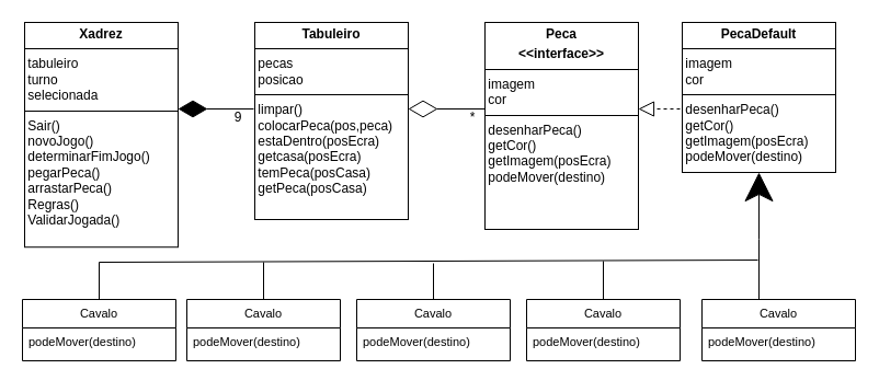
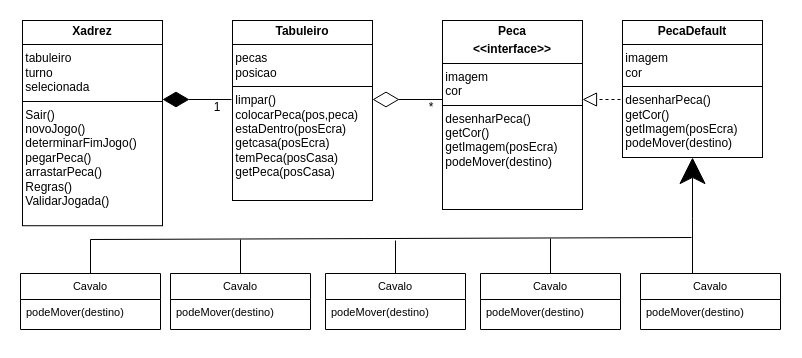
  <mxCell id="0" />
  <mxCell id="1" parent="0" />
  <mxCell id="2" value="" style="group" vertex="1" connectable="0" parent="1"><mxGeometry x="22" y="20" width="758" height="316" as="geometry" /></mxCell>
  <mxCell id="3" value="" style="group" vertex="1" connectable="0" parent="2"><mxGeometry width="758" height="316" as="geometry" /></mxCell>
  <mxCell id="4" value="" style="group" vertex="1" connectable="0" parent="3"><mxGeometry x="-2" y="253" width="760" height="56" as="geometry" /></mxCell>
  <mxCell id="5" value="Cavalo" style="swimlane;fontStyle=0;childLayout=stackLayout;horizontal=1;startSize=26;fillColor=none;horizontalStack=0;resizeParent=1;resizeParentMax=0;resizeLast=0;collapsible=1;marginBottom=0;whiteSpace=wrap;html=1;fontFamily=Helvetica;fontSize=11;fontColor=default;labelBackgroundColor=default;" vertex="1" parent="4"><mxGeometry width="140" height="56" as="geometry" /></mxCell>
  <mxCell id="6" value="podeMover(destino)" style="text;strokeColor=none;fillColor=none;align=left;verticalAlign=top;spacingLeft=4;spacingRight=4;overflow=hidden;rotatable=0;points=[[0,0.5],[1,0.5]];portConstraint=eastwest;whiteSpace=wrap;html=1;fontFamily=Helvetica;fontSize=11;fontColor=default;labelBackgroundColor=default;" vertex="1" parent="5"><mxGeometry y="26" width="140" height="30" as="geometry" /></mxCell>
  <mxCell id="7" value="Cavalo" style="swimlane;fontStyle=0;childLayout=stackLayout;horizontal=1;startSize=26;fillColor=none;horizontalStack=0;resizeParent=1;resizeParentMax=0;resizeLast=0;collapsible=1;marginBottom=0;whiteSpace=wrap;html=1;fontFamily=Helvetica;fontSize=11;fontColor=default;labelBackgroundColor=default;" vertex="1" parent="4"><mxGeometry x="150" width="140" height="56" as="geometry" /></mxCell>
  <mxCell id="8" value="podeMover(destino)" style="text;strokeColor=none;fillColor=none;align=left;verticalAlign=top;spacingLeft=4;spacingRight=4;overflow=hidden;rotatable=0;points=[[0,0.5],[1,0.5]];portConstraint=eastwest;whiteSpace=wrap;html=1;fontFamily=Helvetica;fontSize=11;fontColor=default;labelBackgroundColor=default;" vertex="1" parent="7"><mxGeometry y="26" width="140" height="30" as="geometry" /></mxCell>
  <mxCell id="9" value="Cavalo" style="swimlane;fontStyle=0;childLayout=stackLayout;horizontal=1;startSize=26;fillColor=none;horizontalStack=0;resizeParent=1;resizeParentMax=0;resizeLast=0;collapsible=1;marginBottom=0;whiteSpace=wrap;html=1;fontFamily=Helvetica;fontSize=11;fontColor=default;labelBackgroundColor=default;" vertex="1" parent="4"><mxGeometry x="305" width="140" height="56" as="geometry" /></mxCell>
  <mxCell id="10" value="podeMover(destino)" style="text;strokeColor=none;fillColor=none;align=left;verticalAlign=top;spacingLeft=4;spacingRight=4;overflow=hidden;rotatable=0;points=[[0,0.5],[1,0.5]];portConstraint=eastwest;whiteSpace=wrap;html=1;fontFamily=Helvetica;fontSize=11;fontColor=default;labelBackgroundColor=default;" vertex="1" parent="9"><mxGeometry y="26" width="140" height="30" as="geometry" /></mxCell>
  <mxCell id="11" value="Cavalo" style="swimlane;fontStyle=0;childLayout=stackLayout;horizontal=1;startSize=26;fillColor=none;horizontalStack=0;resizeParent=1;resizeParentMax=0;resizeLast=0;collapsible=1;marginBottom=0;whiteSpace=wrap;html=1;fontFamily=Helvetica;fontSize=11;fontColor=default;labelBackgroundColor=default;" vertex="1" parent="4"><mxGeometry x="620" width="140" height="56" as="geometry" /></mxCell>
  <mxCell id="12" value="podeMover(destino)" style="text;strokeColor=none;fillColor=none;align=left;verticalAlign=top;spacingLeft=4;spacingRight=4;overflow=hidden;rotatable=0;points=[[0,0.5],[1,0.5]];portConstraint=eastwest;whiteSpace=wrap;html=1;fontFamily=Helvetica;fontSize=11;fontColor=default;labelBackgroundColor=default;" vertex="1" parent="11"><mxGeometry y="26" width="140" height="30" as="geometry" /></mxCell>
  <mxCell id="13" value="Cavalo" style="swimlane;fontStyle=0;childLayout=stackLayout;horizontal=1;startSize=26;fillColor=none;horizontalStack=0;resizeParent=1;resizeParentMax=0;resizeLast=0;collapsible=1;marginBottom=0;whiteSpace=wrap;html=1;fontFamily=Helvetica;fontSize=11;fontColor=default;labelBackgroundColor=default;" vertex="1" parent="4"><mxGeometry x="460" width="140" height="56" as="geometry" /></mxCell>
  <mxCell id="14" value="podeMover(destino)" style="text;strokeColor=none;fillColor=none;align=left;verticalAlign=top;spacingLeft=4;spacingRight=4;overflow=hidden;rotatable=0;points=[[0,0.5],[1,0.5]];portConstraint=eastwest;whiteSpace=wrap;html=1;fontFamily=Helvetica;fontSize=11;fontColor=default;labelBackgroundColor=default;" vertex="1" parent="13"><mxGeometry y="26" width="140" height="30" as="geometry" /></mxCell>
  <mxCell id="15" value="" style="group" vertex="1" connectable="0" parent="3"><mxGeometry width="560" height="205.225" as="geometry" /></mxCell>
  <mxCell id="16" value="&lt;p style=&quot;margin:0px;margin-top:4px;text-align:center;&quot;&gt;&lt;b&gt;Xadrez&lt;/b&gt;&lt;/p&gt;&lt;hr size=&quot;1&quot; style=&quot;border-style:solid;&quot;&gt;&amp;nbsp;tabuleiro&lt;div&gt;&amp;nbsp;turno&lt;/div&gt;&lt;div&gt;&amp;nbsp;selecionada&lt;br&gt;&lt;hr size=&quot;1&quot; style=&quot;border-style:solid;&quot;&gt;&amp;nbsp;Sair()&lt;div&gt;&amp;nbsp;novoJogo()&lt;/div&gt;&lt;div&gt;&amp;nbsp;determinarFimJogo()&lt;/div&gt;&lt;div&gt;&amp;nbsp;pegarPeca()&lt;/div&gt;&lt;div&gt;&amp;nbsp;arrastarPeca()&lt;/div&gt;&lt;div&gt;&amp;nbsp;Regras()&lt;/div&gt;&lt;div&gt;&amp;nbsp;ValidarJogada()&lt;/div&gt;&lt;div&gt;&amp;nbsp;&lt;/div&gt;&lt;div&gt;&amp;nbsp;&lt;/div&gt;&lt;div&gt;&lt;br&gt;&lt;/div&gt;&lt;div&gt;&lt;br&gt;&lt;/div&gt;&lt;div&gt;&lt;br&gt;&lt;/div&gt;&lt;/div&gt;" style="verticalAlign=top;align=left;overflow=fill;html=1;whiteSpace=wrap;connectable=0;" vertex="1" parent="15"><mxGeometry width="140" height="205.225" as="geometry" /></mxCell>
  <mxCell id="17" value="&lt;p style=&quot;margin:0px;margin-top:4px;text-align:center;&quot;&gt;&lt;b&gt;Tabuleiro&lt;/b&gt;&lt;/p&gt;&lt;hr size=&quot;1&quot; style=&quot;border-style:solid;&quot;&gt;&amp;nbsp;pecas&lt;div&gt;&amp;nbsp;posicao&lt;br&gt;&lt;hr size=&quot;1&quot; style=&quot;border-style:solid;&quot;&gt;&amp;nbsp;limpar()&lt;div&gt;&amp;nbsp;colocarPeca(pos,peca)&lt;/div&gt;&lt;div&gt;&lt;span style=&quot;background-color: transparent; color: light-dark(rgb(0, 0, 0), rgb(255, 255, 255));&quot;&gt;&amp;nbsp;estaDentro(posEcra)&lt;/span&gt;&lt;span style=&quot;background-color: transparent; color: light-dark(rgb(0, 0, 0), rgb(255, 255, 255));&quot;&gt;&amp;nbsp;&lt;/span&gt;&lt;/div&gt;&lt;div&gt;&amp;nbsp;getcasa(posEcra)&lt;/div&gt;&lt;div&gt;&amp;nbsp;temPeca(posCasa)&lt;/div&gt;&lt;div&gt;&amp;nbsp;getPeca(posCasa)&lt;/div&gt;&lt;/div&gt;" style="verticalAlign=top;align=left;overflow=fill;html=1;whiteSpace=wrap;connectable=0;dropTarget=0;glass=0;noLabel=0;backgroundOutline=0;fillStyle=auto;gradientColor=none;fillColor=default;flipV=0;flipH=1;direction=west;" vertex="1" parent="15"><mxGeometry x="210" width="140" height="180" as="geometry" /></mxCell>
  <mxCell id="18" value="&lt;p style=&quot;margin:0px;margin-top:4px;text-align:center;&quot;&gt;&lt;b&gt;Peca&lt;/b&gt;&lt;/p&gt;&lt;p style=&quot;margin:0px;margin-top:4px;text-align:center;&quot;&gt;&lt;b&gt;&amp;lt;&amp;lt;interface&amp;gt;&amp;gt;&lt;/b&gt;&lt;/p&gt;&lt;hr size=&quot;1&quot; style=&quot;border-style:solid;&quot;&gt;&amp;nbsp;imagem&lt;div&gt;&amp;nbsp;cor&lt;br&gt;&lt;hr size=&quot;1&quot; style=&quot;border-style:solid;&quot;&gt;&amp;nbsp;desenharPeca()&lt;/div&gt;&lt;div&gt;&amp;nbsp;getCor()&lt;/div&gt;&lt;div&gt;&amp;nbsp;getImagem(posEcra)&lt;/div&gt;&lt;div&gt;&amp;nbsp;podeMover(destino)&lt;/div&gt;&lt;div&gt;&lt;br&gt;&lt;/div&gt;" style="verticalAlign=top;align=left;overflow=fill;html=1;whiteSpace=wrap;connectable=0;" vertex="1" parent="15"><mxGeometry x="420" width="140" height="189" as="geometry" /></mxCell>
  <mxCell id="19" value="" style="endArrow=diamondThin;endFill=1;endSize=24;html=1;rounded=0;anchorPointDirection=0;movable=0;fontStyle=0" edge="1" parent="15"><mxGeometry width="160" relative="1" as="geometry"><mxPoint x="209" y="79" as="sourcePoint" /><mxPoint x="140" y="79" as="targetPoint" /></mxGeometry></mxCell>
  <mxCell id="20" value="" style="endArrow=diamondThin;endFill=0;endSize=24;html=1;rounded=0;movable=0;anchorPointDirection=0;" edge="1" parent="15"><mxGeometry width="160" relative="1" as="geometry"><mxPoint x="420" y="79" as="sourcePoint" /><mxPoint x="350" y="79" as="targetPoint" /></mxGeometry></mxCell>
  <mxCell id="21" style="edgeStyle=orthogonalEdgeStyle;rounded=0;orthogonalLoop=1;jettySize=auto;html=1;exitX=0.5;exitY=1;exitDx=0;exitDy=0;" edge="1" parent="15" source="18" target="18"><mxGeometry relative="1" as="geometry" /></mxCell>
- <mxCell id="22" value="9" style="text;html=1;align=center;verticalAlign=middle;whiteSpace=wrap;rounded=0;" vertex="1" parent="15"><mxGeometry x="180" y="82.791" width="30" height="9.029" as="geometry" /></mxCell>
+ <mxCell id="22" value="1" style="text;html=1;align=center;verticalAlign=middle;whiteSpace=wrap;rounded=0;" vertex="1" parent="15"><mxGeometry x="180" y="82.791" width="30" height="9.029" as="geometry" /></mxCell>
  <mxCell id="23" value="*" style="text;html=1;align=center;verticalAlign=middle;whiteSpace=wrap;rounded=0;" vertex="1" parent="15"><mxGeometry x="394" y="82.791" width="30" height="9.029" as="geometry" /></mxCell>
  <mxCell id="24" value="&lt;p style=&quot;margin:0px;margin-top:4px;text-align:center;&quot;&gt;&lt;b&gt;PecaDefault&lt;/b&gt;&lt;/p&gt;&lt;hr size=&quot;1&quot; style=&quot;border-style:solid;&quot;&gt;&amp;nbsp;imagem&lt;div&gt;&amp;nbsp;cor&lt;br&gt;&lt;hr size=&quot;1&quot; style=&quot;border-style:solid;&quot;&gt;&amp;nbsp;desenharPeca()&lt;/div&gt;&lt;div&gt;&amp;nbsp;getCor()&lt;/div&gt;&lt;div&gt;&amp;nbsp;getImagem(posEcra)&lt;/div&gt;&lt;div&gt;&amp;nbsp;podeMover(destino)&lt;/div&gt;" style="verticalAlign=top;align=left;overflow=fill;html=1;whiteSpace=wrap;connectable=1;" vertex="1" parent="2"><mxGeometry x="600" width="140" height="137" as="geometry" /></mxCell>
  <mxCell id="25" value="" style="endArrow=block;dashed=1;endFill=0;endSize=12;html=1;rounded=0;strokeColor=default;align=center;verticalAlign=middle;fontFamily=Helvetica;fontSize=11;fontColor=default;labelBackgroundColor=default;" edge="1" parent="2"><mxGeometry width="160" relative="1" as="geometry"><mxPoint x="598" y="79" as="sourcePoint" /><mxPoint x="560" y="79" as="targetPoint" /></mxGeometry></mxCell>
  <mxCell id="26" value="" style="endArrow=classic;html=1;rounded=0;strokeColor=default;align=center;verticalAlign=middle;fontFamily=Helvetica;fontSize=11;fontColor=default;labelBackgroundColor=default;endSize=24;entryX=0.5;entryY=1;entryDx=0;entryDy=0;" edge="1" parent="2" target="24"><mxGeometry width="50" height="50" relative="1" as="geometry"><mxPoint x="670" y="253" as="sourcePoint" /><mxPoint x="407" y="262" as="targetPoint" /><Array as="points"><mxPoint x="670" y="198" /></Array></mxGeometry></mxCell>
  <mxCell id="27" value="" style="group" vertex="1" connectable="0" parent="1"><mxGeometry x="90" y="237" width="601" height="3" as="geometry" /></mxCell>
  <mxCell id="28" value="" style="endArrow=none;html=1;rounded=0;strokeColor=default;align=center;verticalAlign=middle;fontFamily=Helvetica;fontSize=11;fontColor=default;labelBackgroundColor=default;endSize=24;exitX=0.5;exitY=0;exitDx=0;exitDy=0;" edge="1" parent="27" source="5"><mxGeometry width="50" height="50" relative="1" as="geometry"><mxPoint x="289" y="95" as="sourcePoint" /><mxPoint y="2" as="targetPoint" /></mxGeometry></mxCell>
  <mxCell id="29" value="" style="endArrow=none;html=1;rounded=0;strokeColor=default;align=center;verticalAlign=middle;fontFamily=Helvetica;fontSize=11;fontColor=default;labelBackgroundColor=default;endSize=24;exitX=0.5;exitY=0;exitDx=0;exitDy=0;" edge="1" parent="27" source="7"><mxGeometry width="50" height="50" relative="1" as="geometry"><mxPoint x="150" y="33" as="sourcePoint" /><mxPoint x="150" y="2" as="targetPoint" /></mxGeometry></mxCell>
  <mxCell id="30" value="" style="endArrow=none;html=1;rounded=0;strokeColor=default;align=center;verticalAlign=middle;fontFamily=Helvetica;fontSize=11;fontColor=default;labelBackgroundColor=default;endSize=24;exitX=0.5;exitY=0;exitDx=0;exitDy=0;" edge="1" parent="27" source="9"><mxGeometry width="50" height="50" relative="1" as="geometry"><mxPoint x="292" y="36" as="sourcePoint" /><mxPoint x="305" y="3" as="targetPoint" /></mxGeometry></mxCell>
  <mxCell id="31" value="" style="endArrow=none;html=1;rounded=0;strokeColor=default;align=center;verticalAlign=middle;fontFamily=Helvetica;fontSize=11;fontColor=default;labelBackgroundColor=default;endSize=24;exitX=0.5;exitY=0;exitDx=0;exitDy=0;" edge="1" parent="27" source="13"><mxGeometry width="50" height="50" relative="1" as="geometry"><mxPoint x="445" y="42" as="sourcePoint" /><mxPoint x="460" y="1" as="targetPoint" /></mxGeometry></mxCell>
  <mxCell id="32" value="" style="endArrow=none;html=1;rounded=0;strokeColor=default;align=center;verticalAlign=middle;fontFamily=Helvetica;fontSize=11;fontColor=default;labelBackgroundColor=default;endSize=24;" edge="1" parent="27"><mxGeometry width="50" height="50" relative="1" as="geometry"><mxPoint y="2" as="sourcePoint" /><mxPoint x="601" as="targetPoint" /></mxGeometry></mxCell>
